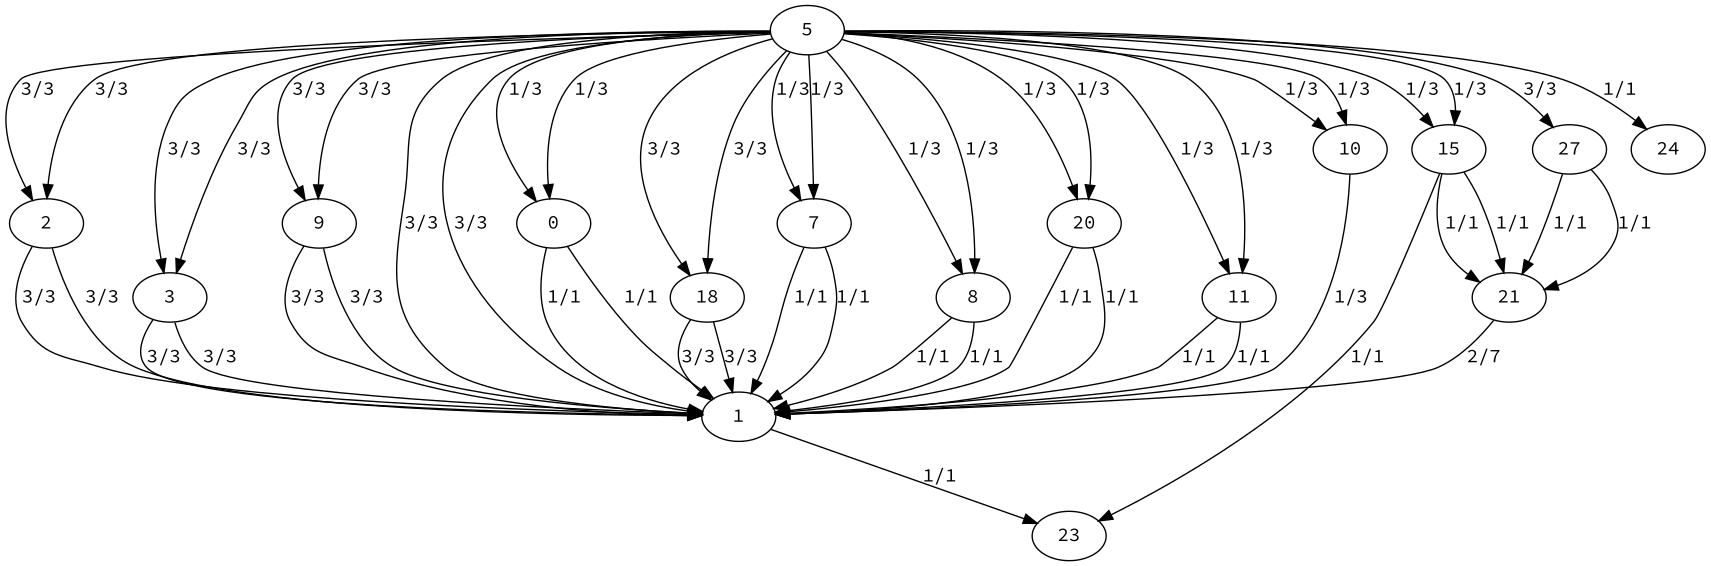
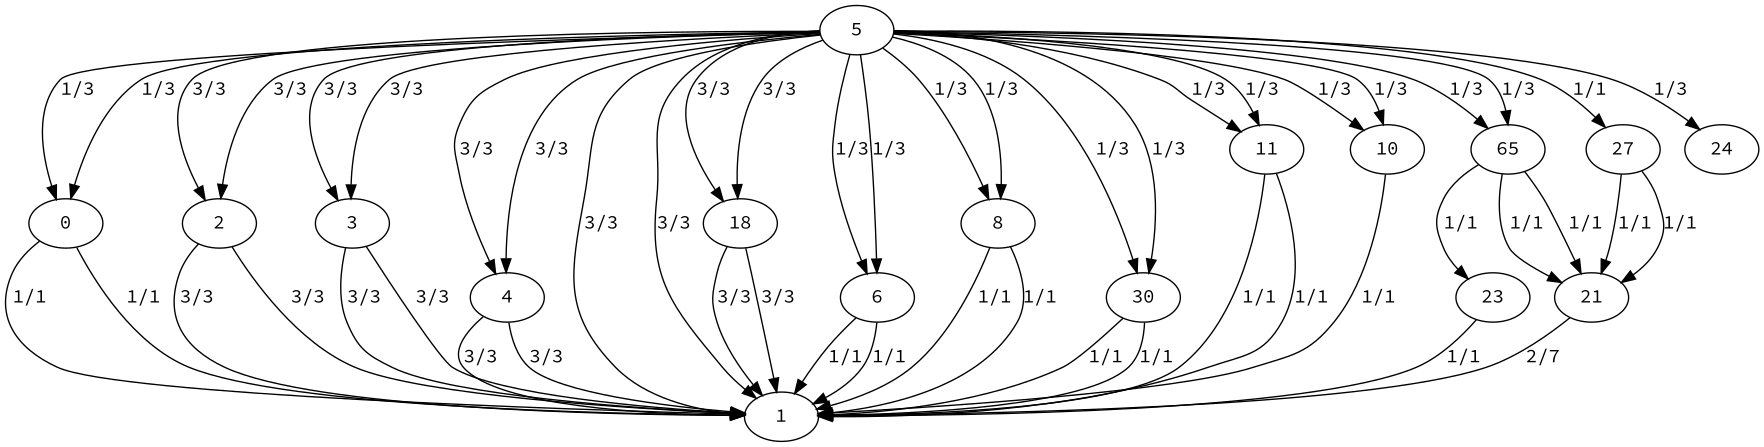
  digraph {
    fontname="Source Code Pro"
    node [fontname="Source Code Pro"]
    edge [fontname="Source Code Pro"]
    0
    1
    2
    3
-   4 [label=9]
+   4
    5
-   15
+   15 [label=65]
    18
-   7
+   7 [label=6]
    8
    27
-   20
+   20 [label=30]
    11
    n14 [label=10]
    24
    23
    21
    0 -> 1 [label="1/1"]
    0 -> 1 [label="1/1"]
    2 -> 1 [label="3/3"]
    2 -> 1 [label="3/3"]
    3 -> 1 [label="3/3"]
    3 -> 1 [label="3/3"]
    4 -> 1 [label="3/3"]
    4 -> 1 [label="3/3"]
    5 -> 0 [label="1/3"]
    5 -> 0 [label="1/3"]
    5 -> 1 [label="3/3"]
    5 -> 1 [label="3/3"]
    5 -> 2 [label="3/3"]
    5 -> 2 [label="3/3"]
    5 -> 3 [label="3/3"]
    5 -> 3 [label="3/3"]
    5 -> 4 [label="3/3"]
    5 -> 4 [label="3/3"]
    5 -> 15 [label="1/3"]
    5 -> 15 [label="1/3"]
    5 -> 18 [label="3/3"]
    5 -> 18 [label="3/3"]
    5 -> 7 [label="1/3"]
    5 -> 7 [label="1/3"]
    5 -> 8 [label="1/3"]
    5 -> 8 [label="1/3"]
-   5 -> 27 [label="3/3"]
+   5 -> 27 [label="1/1"]
    5 -> 20 [label="1/3"]
    5 -> 20 [label="1/3"]
    5 -> 11 [label="1/3"]
    5 -> 11 [label="1/3"]
    5 -> n14 [label="1/3"]
    5 -> n14 [label="1/3"]
-   5 -> 24 [label="1/1"]
+   5 -> 24 [label="1/3"]
    15 -> 23 [label="1/1"]
    15 -> 21 [label="1/1"]
    15 -> 21 [label="1/1"]
    18 -> 1 [label="3/3"]
    18 -> 1 [label="3/3"]
    7 -> 1 [label="1/1"]
    7 -> 1 [label="1/1"]
    8 -> 1 [label="1/1"]
    8 -> 1 [label="1/1"]
    27 -> 21 [label="1/1"]
    27 -> 21 [label="1/1"]
    20 -> 1 [label="1/1"]
    20 -> 1 [label="1/1"]
    11 -> 1 [label="1/1"]
    11 -> 1 [label="1/1"]
-   n14 -> 1 [label="1/3"]
-   1 -> 23 [label="1/1"]
+   n14 -> 1 [label="1/1"]
+   23 -> 1 [label="1/1"]
    21 -> 1 [label="2/7"]
  }
